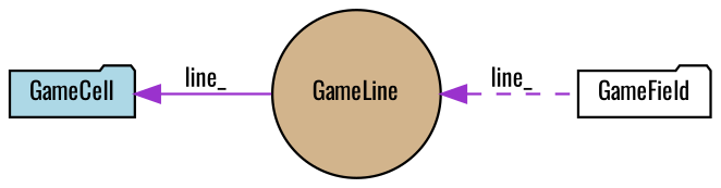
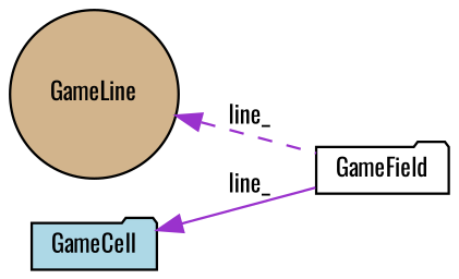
  digraph {
    fontname=Oswald
    rankdir=LR
    node [color=black fontname=Oswald fontsize=10 shape=folder style=filled]
    edge [color=darkorchid3 dir=back fontname=Oswald fontsize=10 labelfontname=Helvetica labelfontsize=10]
    n1 [fillcolor=white fontcolor=black height=0.2 label=GameField width=0.4]
    n2 [fillcolor=tan height=0.2 label=GameLine shape=circle width=0.4]
    n3 [fillcolor=lightblue height=0.2 label=GameCell width=0.4]
    n2 -> n1 [label=" line_" style=dashed]
-   n3 -> n2 [label=" line_" style=solid]
+   n3 -> n1 [label=" line_" style=solid]
  }
